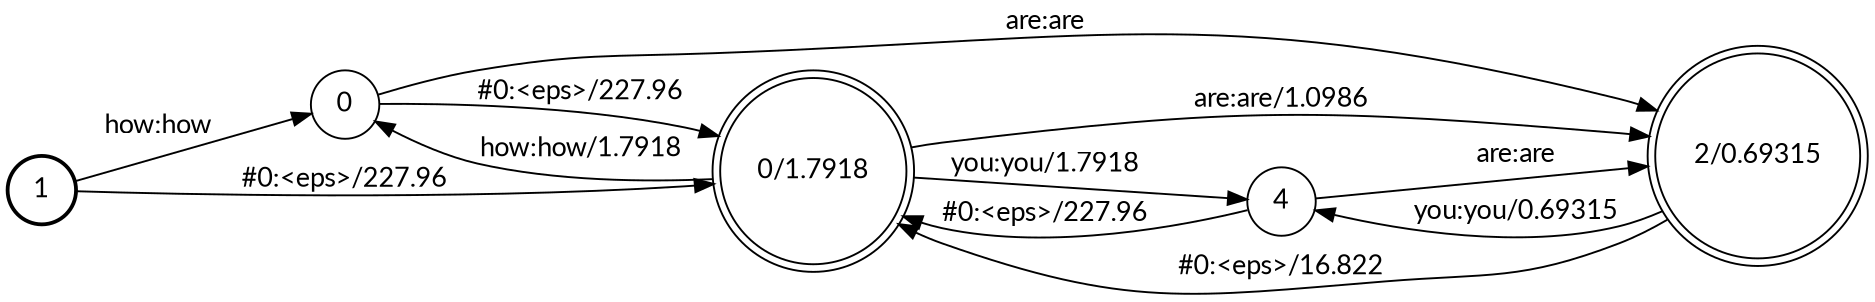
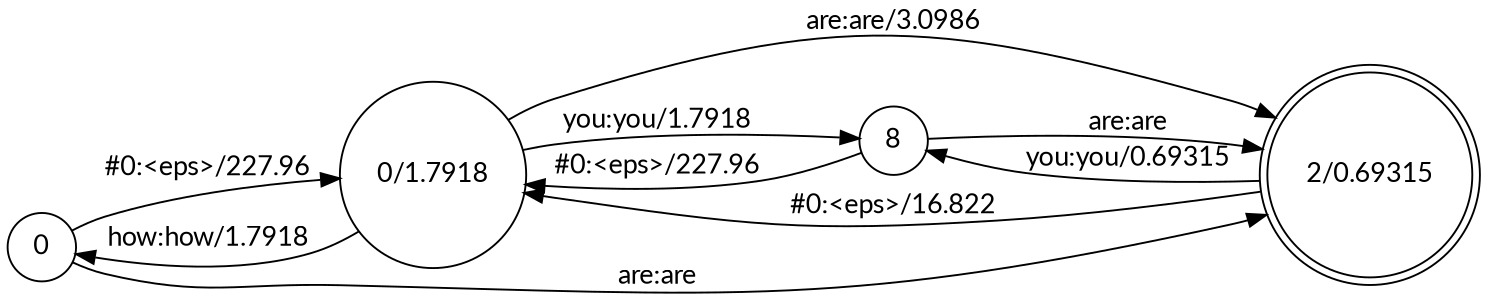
  digraph {
    fontname=Lato
    nodesep=0.25
    rankdir=LR
    ranksep=0.4
    node [fontname=Lato fontsize=14 shape=circle style=solid]
    edge [fontname=Lato fontsize=14]
-   n1 [label=1 style=bold]
    n2 [label=0]
-   n3 [label="0/1.7918" shape=doublecircle]
+   n3 [label="0/1.7918"]
    n4 [label="2/0.69315" shape=doublecircle]
-   n5 [label=4]
-   n1 -> n2 [label="how:how"]
-   n1 -> n3 [label="#0:<eps>/227.96"]
+   n5 [label=8]
    n2 -> n3 [label="#0:<eps>/227.96"]
    n2 -> n4 [label="are:are"]
    n3 -> n2 [label="how:how/1.7918"]
-   n3 -> n4 [label="are:are/1.0986"]
+   n3 -> n4 [label="are:are/3.0986"]
    n3 -> n5 [label="you:you/1.7918"]
    n4 -> n3 [label="#0:<eps>/16.822"]
    n4 -> n5 [label="you:you/0.69315"]
    n5 -> n3 [label="#0:<eps>/227.96"]
    n5 -> n4 [label="are:are"]
  }
